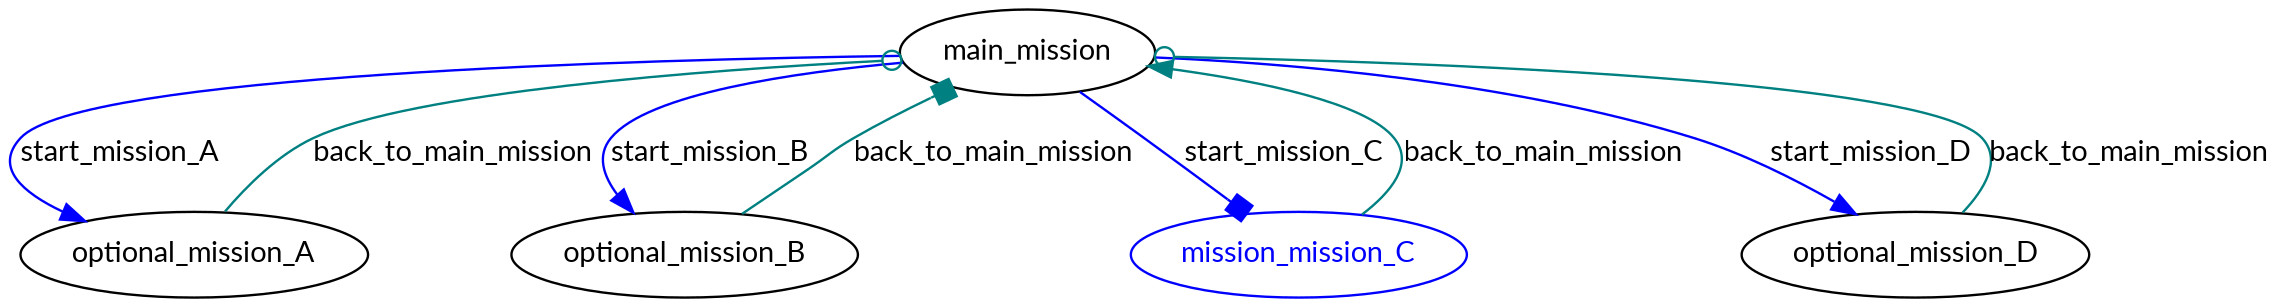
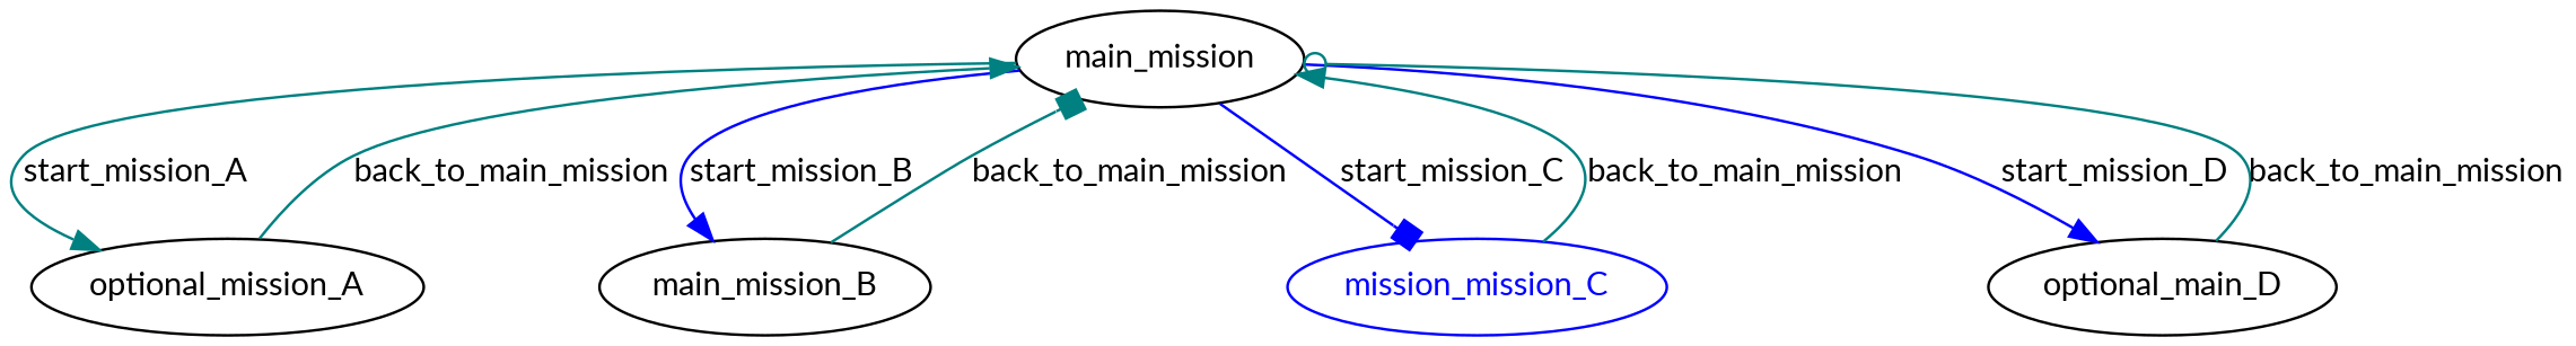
  digraph {
    bgcolor=white
    fontname=Lato
    node [color=black fontname=Lato fontsize=12 shape=ellipse]
    edge [arrowhead=normal color=teal fontcolor=black fontname=Lato fontsize=12 style=solid]
    n1 [label=main_mission]
    n2 [label=optional_mission_A]
-   n3 [label=optional_mission_B]
+   n3 [label=main_mission_B]
    n4 [color=blue fontcolor=blue label=mission_mission_C]
-   n5 [label=optional_mission_D]
-   n1 -> n2 [color=blue label=start_mission_A]
+   n5 [label=optional_main_D]
+   n1 -> n2 [label=start_mission_A]
    n1 -> n3 [color=blue label=start_mission_B]
    n1 -> n4 [arrowhead=box color=blue label=start_mission_C]
    n1 -> n5 [color=blue label=start_mission_D]
-   n2 -> n1 [arrowhead=odot label=back_to_main_mission]
+   n2 -> n1 [label=back_to_main_mission]
    n3 -> n1 [arrowhead=box label=back_to_main_mission]
    n4 -> n1 [label=back_to_main_mission]
    n5 -> n1 [arrowhead=odot label=back_to_main_mission]
  }
